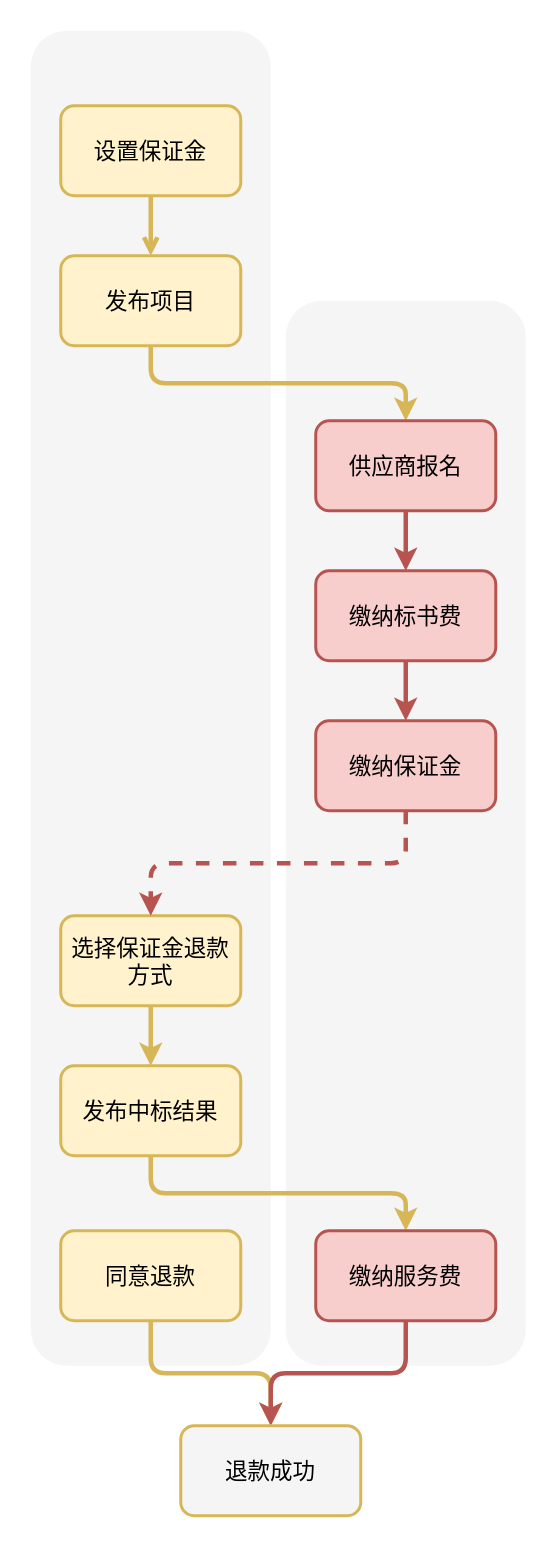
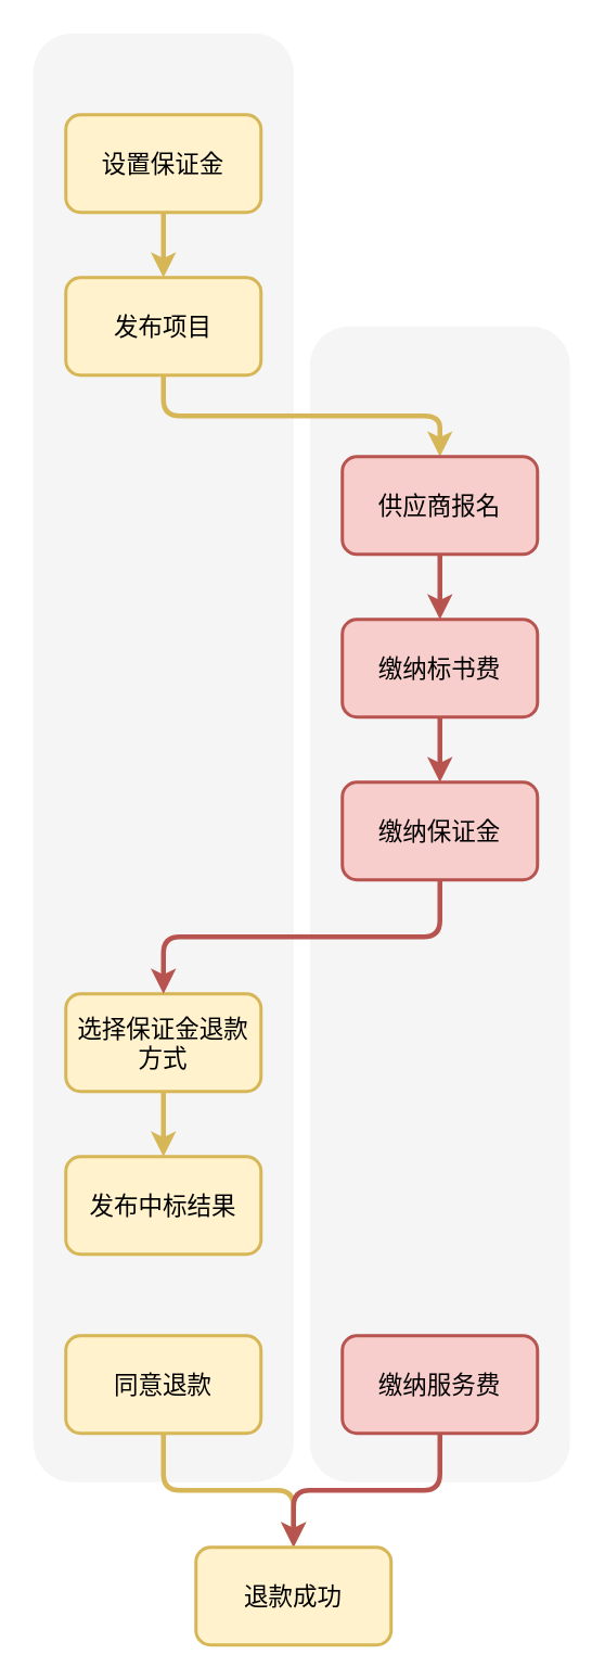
  <mxCell id="0" />
  <mxCell id="1" parent="0" />
  <mxCell id="2" value="" style="rounded=1;whiteSpace=wrap;html=1;fillColor=#f5f5f5;fontColor=#333333;strokeColor=none;" parent="1" vertex="1"><mxGeometry x="190" y="200" width="160" height="710" as="geometry" /></mxCell>
  <mxCell id="3" value="" style="rounded=1;whiteSpace=wrap;html=1;fillColor=#f5f5f5;fontColor=#333333;strokeColor=none;" parent="1" vertex="1"><mxGeometry x="20" y="20" width="160" height="890" as="geometry" /></mxCell>
- <mxCell id="4" style="edgeStyle=none;html=1;exitX=0.5;exitY=1;exitDx=0;exitDy=0;entryX=0.5;entryY=0;entryDx=0;entryDy=0;fontFamily=仿宋;fillColor=#fff2cc;strokeColor=#d6b656;strokeWidth=3;endArrow=open;" parent="1" source="5" target="7" edge="1"><mxGeometry relative="1" as="geometry" /></mxCell>
+ <mxCell id="4" style="edgeStyle=none;html=1;exitX=0.5;exitY=1;exitDx=0;exitDy=0;entryX=0.5;entryY=0;entryDx=0;entryDy=0;fontFamily=仿宋;fillColor=#fff2cc;strokeColor=#d6b656;strokeWidth=3;" parent="1" source="5" target="7" edge="1"><mxGeometry relative="1" as="geometry" /></mxCell>
  <mxCell id="5" value="设置保证金" style="rounded=1;whiteSpace=wrap;html=1;fontFamily=仿宋;fillColor=#fff2cc;strokeColor=#d6b656;strokeWidth=2;fontSize=15;" parent="1" vertex="1"><mxGeometry x="40" width="120" height="60" as="geometry" y="70" /></mxCell>
  <mxCell id="6" style="edgeStyle=orthogonalEdgeStyle;html=1;exitX=0.5;exitY=1;exitDx=0;exitDy=0;entryX=0.5;entryY=0;entryDx=0;entryDy=0;fillColor=#fff2cc;strokeColor=#d6b656;strokeWidth=3;" parent="1" source="7" target="11" edge="1"><mxGeometry relative="1" as="geometry" /></mxCell>
  <mxCell id="7" value="发布项目" style="rounded=1;whiteSpace=wrap;html=1;fontFamily=仿宋;fillColor=#fff2cc;strokeColor=#d6b656;strokeWidth=2;fontSize=15;" parent="1" vertex="1"><mxGeometry x="40" y="170" width="120" height="60" as="geometry" /></mxCell>
  <mxCell id="8" style="edgeStyle=orthogonalEdgeStyle;html=1;exitX=0.5;exitY=1;exitDx=0;exitDy=0;entryX=0.5;entryY=0;entryDx=0;entryDy=0;fontFamily=仿宋;fillColor=#fff2cc;strokeColor=#d6b656;strokeWidth=3;" parent="1" source="9" target="17" edge="1"><mxGeometry relative="1" as="geometry" /></mxCell>
  <mxCell id="9" value="选择保证金退款方式" style="whiteSpace=wrap;html=1;rounded=1;fontFamily=仿宋;fillColor=#fff2cc;strokeColor=#d6b656;strokeWidth=2;fontSize=15;" parent="1" vertex="1"><mxGeometry x="40" y="610" width="120" height="60" as="geometry" /></mxCell>
  <mxCell id="10" value="" style="edgeStyle=none;html=1;fontFamily=仿宋;fillColor=#f8cecc;strokeColor=#b85450;strokeWidth=3;" parent="1" source="11" target="13" edge="1"><mxGeometry relative="1" as="geometry" /></mxCell>
  <mxCell id="11" value="供应商报名" style="whiteSpace=wrap;html=1;rounded=1;fontFamily=仿宋;fillColor=#f8cecc;strokeColor=#b85450;strokeWidth=2;fontSize=15;" parent="1" vertex="1"><mxGeometry x="210" y="280" width="120" height="60" as="geometry" /></mxCell>
  <mxCell id="12" value="" style="edgeStyle=none;html=1;fontFamily=仿宋;fillColor=#f8cecc;strokeColor=#b85450;strokeWidth=3;" parent="1" source="13" target="15" edge="1"><mxGeometry relative="1" as="geometry" /></mxCell>
  <mxCell id="13" value="缴纳标书费" style="whiteSpace=wrap;html=1;rounded=1;fontFamily=仿宋;fillColor=#f8cecc;strokeColor=#b85450;strokeWidth=2;fontSize=15;" parent="1" vertex="1"><mxGeometry x="210" y="380" width="120" height="60" as="geometry" /></mxCell>
- <mxCell id="14" style="edgeStyle=orthogonalEdgeStyle;html=1;exitX=0.5;exitY=1;exitDx=0;exitDy=0;entryX=0.5;entryY=0;entryDx=0;entryDy=0;fillColor=#f8cecc;strokeColor=#b85450;strokeWidth=3;dashed=1;" parent="1" source="15" target="9" edge="1"><mxGeometry relative="1" as="geometry" /></mxCell>
+ <mxCell id="14" style="edgeStyle=orthogonalEdgeStyle;html=1;exitX=0.5;exitY=1;exitDx=0;exitDy=0;entryX=0.5;entryY=0;entryDx=0;entryDy=0;fillColor=#f8cecc;strokeColor=#b85450;strokeWidth=3;" parent="1" source="15" target="9" edge="1"><mxGeometry relative="1" as="geometry" /></mxCell>
  <mxCell id="15" value="缴纳保证金" style="whiteSpace=wrap;html=1;rounded=1;fontFamily=仿宋;fillColor=#f8cecc;strokeColor=#b85450;strokeWidth=2;fontSize=15;" parent="1" vertex="1"><mxGeometry x="210" y="480" width="120" height="60" as="geometry" /></mxCell>
- <mxCell id="16" style="edgeStyle=orthogonalEdgeStyle;html=1;exitX=0.5;exitY=1;exitDx=0;exitDy=0;entryX=0.5;entryY=0;entryDx=0;entryDy=0;fillColor=#fff2cc;strokeColor=#d6b656;strokeWidth=3;" edge="1" parent="1" source="17" target="21"><mxGeometry relative="1" as="geometry" /></mxCell>
  <mxCell id="17" value="发布中标结果" style="whiteSpace=wrap;html=1;rounded=1;fontFamily=仿宋;fillColor=#fff2cc;strokeColor=#d6b656;strokeWidth=2;fontSize=15;" parent="1" vertex="1"><mxGeometry x="40" y="710" width="120" height="60" as="geometry" /></mxCell>
  <mxCell id="18" style="edgeStyle=orthogonalEdgeStyle;html=1;exitX=0.5;exitY=1;exitDx=0;exitDy=0;entryX=0.5;entryY=0;entryDx=0;entryDy=0;fillColor=#fff2cc;strokeColor=#d6b656;strokeWidth=3;" edge="1" parent="1" source="19" target="22"><mxGeometry relative="1" as="geometry" /></mxCell>
  <mxCell id="19" value="同意退款" style="whiteSpace=wrap;html=1;rounded=1;fontFamily=仿宋;fillColor=#fff2cc;strokeColor=#d6b656;strokeWidth=2;fontSize=15;" vertex="1" parent="1"><mxGeometry x="40" y="820" width="120" height="60" as="geometry" /></mxCell>
  <mxCell id="20" style="edgeStyle=orthogonalEdgeStyle;html=1;exitX=0.5;exitY=1;exitDx=0;exitDy=0;entryX=0.5;entryY=0;entryDx=0;entryDy=0;fillColor=#f8cecc;strokeColor=#b85450;strokeWidth=3;" edge="1" parent="1" source="21" target="22"><mxGeometry relative="1" as="geometry" /></mxCell>
  <mxCell id="21" value="缴纳服务费" style="whiteSpace=wrap;html=1;rounded=1;fontFamily=仿宋;fillColor=#f8cecc;strokeColor=#b85450;strokeWidth=2;fontSize=15;" vertex="1" parent="1"><mxGeometry x="210" y="820" width="120" height="60" as="geometry" /></mxCell>
- <mxCell id="22" value="退款成功" style="whiteSpace=wrap;html=1;rounded=1;fontFamily=仿宋;fillColor=#f5f5f5;strokeColor=#d6b656;strokeWidth=2;fontSize=15;" vertex="1" parent="1"><mxGeometry x="120" y="950" width="120" height="60" as="geometry" /></mxCell>
+ <mxCell id="22" value="退款成功" style="whiteSpace=wrap;html=1;rounded=1;fontFamily=仿宋;fillColor=#fff2cc;strokeColor=#d6b656;strokeWidth=2;fontSize=15;" vertex="1" parent="1"><mxGeometry x="120" y="950" width="120" height="60" as="geometry" /></mxCell>
